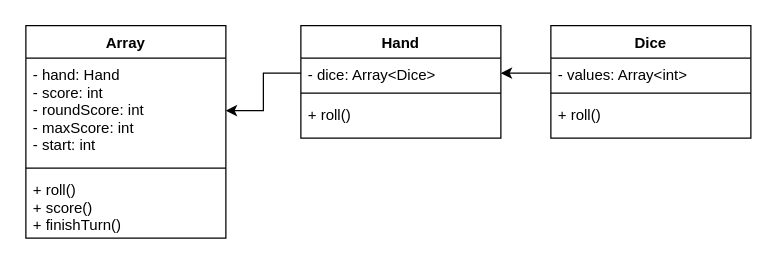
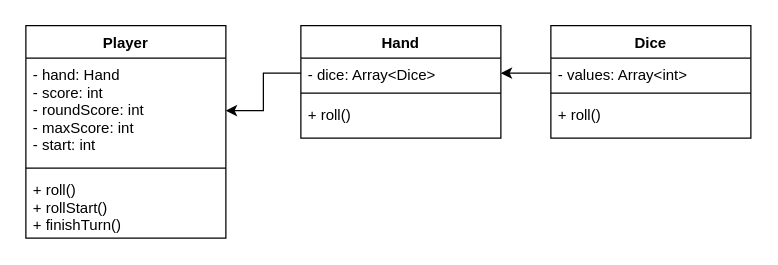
  <mxCell id="0" />
  <mxCell id="1" parent="0" />
- <mxCell id="2" value="Array" style="swimlane;fontStyle=1;align=center;verticalAlign=top;childLayout=stackLayout;horizontal=1;startSize=26;horizontalStack=0;resizeParent=1;resizeParentMax=0;resizeLast=0;collapsible=1;marginBottom=0;" vertex="1" parent="1"><mxGeometry x="20" y="20" width="160" height="170" as="geometry"><mxRectangle x="330" y="149" width="70" height="26" as="alternateBounds" /></mxGeometry></mxCell>
+ <mxCell id="2" value="Player" style="swimlane;fontStyle=1;align=center;verticalAlign=top;childLayout=stackLayout;horizontal=1;startSize=26;horizontalStack=0;resizeParent=1;resizeParentMax=0;resizeLast=0;collapsible=1;marginBottom=0;" vertex="1" parent="1"><mxGeometry x="20" y="20" width="160" height="170" as="geometry"><mxRectangle x="330" y="149" width="70" height="26" as="alternateBounds" /></mxGeometry></mxCell>
  <mxCell id="3" value="- hand: Hand&#10;- score: int&#10;- roundScore: int&#10;- maxScore: int&#10;- start: int&#10;&#10;" style="text;strokeColor=none;fillColor=none;align=left;verticalAlign=top;spacingLeft=4;spacingRight=4;overflow=hidden;rotatable=0;points=[[0,0.5],[1,0.5]];portConstraint=eastwest;" vertex="1" parent="2"><mxGeometry y="26" width="160" height="84" as="geometry" /></mxCell>
  <mxCell id="4" value="" style="line;strokeWidth=1;fillColor=none;align=left;verticalAlign=middle;spacingTop=-1;spacingLeft=3;spacingRight=3;rotatable=0;labelPosition=right;points=[];portConstraint=eastwest;" vertex="1" parent="2"><mxGeometry y="110" width="160" height="8" as="geometry" /></mxCell>
- <mxCell id="5" value="+ roll()&#10;+ score()&#10;+ finishTurn()&#10;" style="text;strokeColor=none;fillColor=none;align=left;verticalAlign=top;spacingLeft=4;spacingRight=4;overflow=hidden;rotatable=0;points=[[0,0.5],[1,0.5]];portConstraint=eastwest;" vertex="1" parent="2"><mxGeometry y="118" width="160" height="52" as="geometry" /></mxCell>
+ <mxCell id="5" value="+ roll()&#10;+ rollStart()&#10;+ finishTurn()&#10;" style="text;strokeColor=none;fillColor=none;align=left;verticalAlign=top;spacingLeft=4;spacingRight=4;overflow=hidden;rotatable=0;points=[[0,0.5],[1,0.5]];portConstraint=eastwest;" vertex="1" parent="2"><mxGeometry y="118" width="160" height="52" as="geometry" /></mxCell>
  <mxCell id="6" value="Hand" style="swimlane;fontStyle=1;align=center;verticalAlign=top;childLayout=stackLayout;horizontal=1;startSize=26;horizontalStack=0;resizeParent=1;resizeParentMax=0;resizeLast=0;collapsible=1;marginBottom=0;" vertex="1" parent="1"><mxGeometry x="240" y="20" width="160" height="90" as="geometry"><mxRectangle x="330" y="149" width="70" height="26" as="alternateBounds" /></mxGeometry></mxCell>
  <mxCell id="7" value="- dice: Array&lt;Dice&gt;&#10;" style="text;strokeColor=none;fillColor=none;align=left;verticalAlign=top;spacingLeft=4;spacingRight=4;overflow=hidden;rotatable=0;points=[[0,0.5],[1,0.5]];portConstraint=eastwest;" vertex="1" parent="6"><mxGeometry y="26" width="160" height="24" as="geometry" /></mxCell>
  <mxCell id="8" value="" style="line;strokeWidth=1;fillColor=none;align=left;verticalAlign=middle;spacingTop=-1;spacingLeft=3;spacingRight=3;rotatable=0;labelPosition=right;points=[];portConstraint=eastwest;" vertex="1" parent="6"><mxGeometry y="50" width="160" height="8" as="geometry" /></mxCell>
  <mxCell id="9" value="+ roll()" style="text;strokeColor=none;fillColor=none;align=left;verticalAlign=top;spacingLeft=4;spacingRight=4;overflow=hidden;rotatable=0;points=[[0,0.5],[1,0.5]];portConstraint=eastwest;" vertex="1" parent="6"><mxGeometry y="58" width="160" height="32" as="geometry" /></mxCell>
  <mxCell id="10" value="Dice" style="swimlane;fontStyle=1;align=center;verticalAlign=top;childLayout=stackLayout;horizontal=1;startSize=26;horizontalStack=0;resizeParent=1;resizeParentMax=0;resizeLast=0;collapsible=1;marginBottom=0;" vertex="1" parent="1"><mxGeometry x="440" y="20" width="160" height="90" as="geometry"><mxRectangle x="330" y="149" width="70" height="26" as="alternateBounds" /></mxGeometry></mxCell>
  <mxCell id="11" value="- values: Array&lt;int&gt;&#10;" style="text;strokeColor=none;fillColor=none;align=left;verticalAlign=top;spacingLeft=4;spacingRight=4;overflow=hidden;rotatable=0;points=[[0,0.5],[1,0.5]];portConstraint=eastwest;" vertex="1" parent="10"><mxGeometry y="26" width="160" height="24" as="geometry" /></mxCell>
  <mxCell id="12" value="" style="line;strokeWidth=1;fillColor=none;align=left;verticalAlign=middle;spacingTop=-1;spacingLeft=3;spacingRight=3;rotatable=0;labelPosition=right;points=[];portConstraint=eastwest;" vertex="1" parent="10"><mxGeometry y="50" width="160" height="8" as="geometry" /></mxCell>
  <mxCell id="13" value="+ roll()" style="text;strokeColor=none;fillColor=none;align=left;verticalAlign=top;spacingLeft=4;spacingRight=4;overflow=hidden;rotatable=0;points=[[0,0.5],[1,0.5]];portConstraint=eastwest;" vertex="1" parent="10"><mxGeometry y="58" width="160" height="32" as="geometry" /></mxCell>
  <mxCell id="14" value="" style="edgeStyle=orthogonalEdgeStyle;rounded=0;orthogonalLoop=1;jettySize=auto;html=1;" edge="1" parent="1" source="7" target="3"><mxGeometry relative="1" as="geometry" /></mxCell>
  <mxCell id="15" value="" style="edgeStyle=orthogonalEdgeStyle;rounded=0;orthogonalLoop=1;jettySize=auto;html=1;" edge="1" parent="1" source="11" target="7"><mxGeometry relative="1" as="geometry" /></mxCell>
